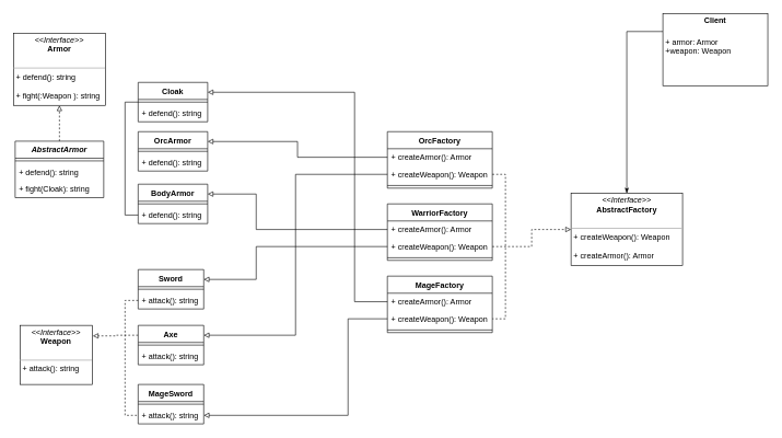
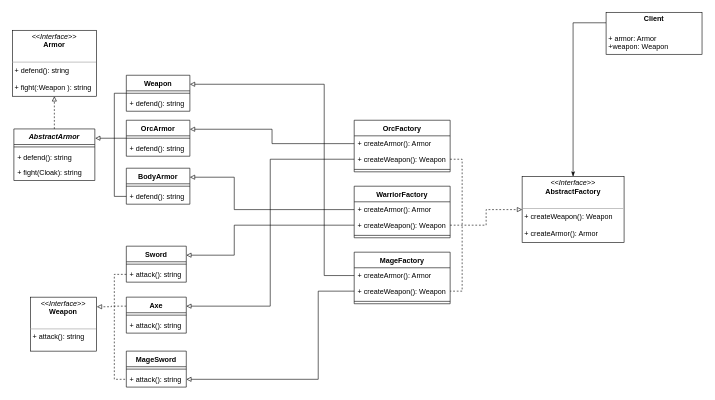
  <mxCell id="0" />
  <mxCell id="1" parent="0" />
  <mxCell id="2" style="edgeStyle=orthogonalEdgeStyle;rounded=0;orthogonalLoop=1;jettySize=auto;html=1;exitX=0;exitY=0.25;exitDx=0;exitDy=0;entryX=0.5;entryY=0;entryDx=0;entryDy=0;startArrow=none;startFill=0;endArrow=classicThin;endFill=1;" edge="1" parent="1" source="3" target="4"><mxGeometry relative="1" as="geometry" /></mxCell>
- <mxCell id="3" value="&lt;p style=&quot;margin: 0px ; margin-top: 4px ; text-align: center&quot;&gt;&lt;b&gt;Client&lt;/b&gt;&lt;/p&gt;&lt;p style=&quot;margin: 0px ; margin-top: 4px ; text-align: center&quot;&gt;&lt;b&gt;&lt;br&gt;&lt;/b&gt;&lt;/p&gt;&lt;p style=&quot;margin: 0px ; margin-left: 4px&quot;&gt;+ armor: Armor&lt;/p&gt;&lt;p style=&quot;margin: 0px ; margin-left: 4px&quot;&gt;+weapon: Weapon&lt;/p&gt;" style="verticalAlign=top;align=left;overflow=fill;fontSize=12;fontFamily=Helvetica;html=1;" vertex="1" parent="1"><mxGeometry x="1010" y="20" width="160" height="110" as="geometry" /></mxCell>
+ <mxCell id="3" value="&lt;p style=&quot;margin: 0px ; margin-top: 4px ; text-align: center&quot;&gt;&lt;b&gt;Client&lt;/b&gt;&lt;/p&gt;&lt;p style=&quot;margin: 0px ; margin-top: 4px ; text-align: center&quot;&gt;&lt;b&gt;&lt;br&gt;&lt;/b&gt;&lt;/p&gt;&lt;p style=&quot;margin: 0px ; margin-left: 4px&quot;&gt;+ armor: Armor&lt;/p&gt;&lt;p style=&quot;margin: 0px ; margin-left: 4px&quot;&gt;+weapon: Weapon&lt;/p&gt;" style="verticalAlign=top;align=left;overflow=fill;fontSize=12;fontFamily=Helvetica;html=1;" vertex="1" parent="1"><mxGeometry x="1010" y="20" width="160" height="70" as="geometry" /></mxCell>
  <mxCell id="4" value="&lt;p style=&quot;margin: 0px ; margin-top: 4px ; text-align: center&quot;&gt;&lt;i&gt;&amp;lt;&amp;lt;Interface&amp;gt;&amp;gt;&lt;/i&gt;&lt;br&gt;&lt;b&gt;AbstractFactory&lt;/b&gt;&lt;/p&gt;&lt;p style=&quot;margin: 0px ; margin-left: 4px&quot;&gt;&lt;br&gt;&lt;/p&gt;&lt;hr size=&quot;1&quot;&gt;&lt;p style=&quot;margin: 0px ; margin-left: 4px&quot;&gt;+ createWeapon(): Weapon&lt;/p&gt;&lt;p style=&quot;margin: 0px ; margin-left: 4px&quot;&gt;&lt;br&gt;&lt;/p&gt;&lt;p style=&quot;margin: 0px ; margin-left: 4px&quot;&gt;+ createArmor(): Armor&lt;/p&gt;" style="verticalAlign=top;align=left;overflow=fill;fontSize=12;fontFamily=Helvetica;html=1;" vertex="1" parent="1"><mxGeometry x="870" y="294" width="170" height="110" as="geometry" /></mxCell>
  <mxCell id="5" value="WarriorFactory" style="swimlane;fontStyle=1;align=center;verticalAlign=top;childLayout=stackLayout;horizontal=1;startSize=26;horizontalStack=0;resizeParent=1;resizeParentMax=0;resizeLast=0;collapsible=1;marginBottom=0;" vertex="1" parent="1"><mxGeometry x="590" y="310" width="160" height="86" as="geometry" /></mxCell>
  <mxCell id="6" value="+ createArmor(): Armor" style="text;strokeColor=none;fillColor=none;align=left;verticalAlign=top;spacingLeft=4;spacingRight=4;overflow=hidden;rotatable=0;points=[[0,0.5],[1,0.5]];portConstraint=eastwest;" vertex="1" parent="5"><mxGeometry y="26" width="160" height="26" as="geometry" /></mxCell>
  <mxCell id="7" value="+ createWeapon(): Weapon" style="text;strokeColor=none;fillColor=none;align=left;verticalAlign=top;spacingLeft=4;spacingRight=4;overflow=hidden;rotatable=0;points=[[0,0.5],[1,0.5]];portConstraint=eastwest;" vertex="1" parent="5"><mxGeometry y="52" width="160" height="26" as="geometry" /></mxCell>
  <mxCell id="8" value="" style="line;strokeWidth=1;fillColor=none;align=left;verticalAlign=middle;spacingTop=-1;spacingLeft=3;spacingRight=3;rotatable=0;labelPosition=right;points=[];portConstraint=eastwest;" vertex="1" parent="5"><mxGeometry y="78" width="160" height="8" as="geometry" /></mxCell>
  <mxCell id="9" value="OrcFactory" style="swimlane;fontStyle=1;align=center;verticalAlign=top;childLayout=stackLayout;horizontal=1;startSize=26;horizontalStack=0;resizeParent=1;resizeParentMax=0;resizeLast=0;collapsible=1;marginBottom=0;" vertex="1" parent="1"><mxGeometry x="590" y="200" width="160" height="86" as="geometry" /></mxCell>
  <mxCell id="10" value="+ createArmor(): Armor" style="text;strokeColor=none;fillColor=none;align=left;verticalAlign=top;spacingLeft=4;spacingRight=4;overflow=hidden;rotatable=0;points=[[0,0.5],[1,0.5]];portConstraint=eastwest;" vertex="1" parent="9"><mxGeometry y="26" width="160" height="26" as="geometry" /></mxCell>
  <mxCell id="11" value="+ createWeapon(): Weapon" style="text;strokeColor=none;fillColor=none;align=left;verticalAlign=top;spacingLeft=4;spacingRight=4;overflow=hidden;rotatable=0;points=[[0,0.5],[1,0.5]];portConstraint=eastwest;" vertex="1" parent="9"><mxGeometry y="52" width="160" height="26" as="geometry" /></mxCell>
  <mxCell id="12" value="" style="line;strokeWidth=1;fillColor=none;align=left;verticalAlign=middle;spacingTop=-1;spacingLeft=3;spacingRight=3;rotatable=0;labelPosition=right;points=[];portConstraint=eastwest;" vertex="1" parent="9"><mxGeometry y="78" width="160" height="8" as="geometry" /></mxCell>
  <mxCell id="13" value="MageFactory" style="swimlane;fontStyle=1;align=center;verticalAlign=top;childLayout=stackLayout;horizontal=1;startSize=26;horizontalStack=0;resizeParent=1;resizeParentMax=0;resizeLast=0;collapsible=1;marginBottom=0;" vertex="1" parent="1"><mxGeometry x="590" y="420" width="160" height="86" as="geometry" /></mxCell>
  <mxCell id="14" value="+ createArmor(): Armor" style="text;strokeColor=none;fillColor=none;align=left;verticalAlign=top;spacingLeft=4;spacingRight=4;overflow=hidden;rotatable=0;points=[[0,0.5],[1,0.5]];portConstraint=eastwest;" vertex="1" parent="13"><mxGeometry y="26" width="160" height="26" as="geometry" /></mxCell>
  <mxCell id="15" value="+ createWeapon(): Weapon" style="text;strokeColor=none;fillColor=none;align=left;verticalAlign=top;spacingLeft=4;spacingRight=4;overflow=hidden;rotatable=0;points=[[0,0.5],[1,0.5]];portConstraint=eastwest;" vertex="1" parent="13"><mxGeometry y="52" width="160" height="26" as="geometry" /></mxCell>
  <mxCell id="16" value="" style="line;strokeWidth=1;fillColor=none;align=left;verticalAlign=middle;spacingTop=-1;spacingLeft=3;spacingRight=3;rotatable=0;labelPosition=right;points=[];portConstraint=eastwest;" vertex="1" parent="13"><mxGeometry y="78" width="160" height="8" as="geometry" /></mxCell>
  <mxCell id="17" value="" style="group" vertex="1" connectable="0" parent="1"><mxGeometry x="20" y="50" width="296" height="290" as="geometry" /></mxCell>
  <mxCell id="18" value="&lt;p style=&quot;margin: 0px ; margin-top: 4px ; text-align: center&quot;&gt;&lt;i&gt;&amp;lt;&amp;lt;Interface&amp;gt;&amp;gt;&lt;/i&gt;&lt;br&gt;&lt;b&gt;Armor&lt;/b&gt;&lt;/p&gt;&lt;p style=&quot;margin: 0px ; margin-left: 4px&quot;&gt;&lt;br&gt;&lt;/p&gt;&lt;hr size=&quot;1&quot;&gt;&lt;p style=&quot;margin: 0px ; margin-left: 4px&quot;&gt;+ defend(): string&lt;/p&gt;&lt;p style=&quot;margin: 0px ; margin-left: 4px&quot;&gt;&lt;br&gt;&lt;/p&gt;&lt;p style=&quot;margin: 0px ; margin-left: 4px&quot;&gt;+ fight(:Weapon ): string&lt;/p&gt;" style="verticalAlign=top;align=left;overflow=fill;fontSize=12;fontFamily=Helvetica;html=1;direction=west;" vertex="1" parent="17"><mxGeometry width="140" height="110" as="geometry" /></mxCell>
  <mxCell id="19" style="edgeStyle=orthogonalEdgeStyle;rounded=0;orthogonalLoop=1;jettySize=auto;html=1;exitX=0.5;exitY=0;exitDx=0;exitDy=0;entryX=0.5;entryY=0;entryDx=0;entryDy=0;endArrow=block;endFill=0;dashed=1;" edge="1" parent="17" source="20" target="18"><mxGeometry relative="1" as="geometry" /></mxCell>
  <mxCell id="20" value="AbstractArmor" style="swimlane;fontStyle=3;align=center;verticalAlign=top;childLayout=stackLayout;horizontal=1;startSize=26;horizontalStack=0;resizeParent=1;resizeParentMax=0;resizeLast=0;collapsible=1;marginBottom=0;" vertex="1" parent="17"><mxGeometry x="2.5" y="164.5" width="135" height="86" as="geometry" /></mxCell>
  <mxCell id="21" value="" style="line;strokeWidth=1;fillColor=none;align=left;verticalAlign=middle;spacingTop=-1;spacingLeft=3;spacingRight=3;rotatable=0;labelPosition=right;points=[];portConstraint=eastwest;" vertex="1" parent="20"><mxGeometry y="26" width="135" height="8" as="geometry" /></mxCell>
  <mxCell id="22" value="+ defend(): string" style="text;strokeColor=none;fillColor=none;align=left;verticalAlign=top;spacingLeft=4;spacingRight=4;overflow=hidden;rotatable=0;points=[[0,0.5],[1,0.5]];portConstraint=eastwest;" vertex="1" parent="20"><mxGeometry y="34" width="135" height="26" as="geometry" /></mxCell>
  <mxCell id="23" value="+ fight(Cloak): string" style="text;strokeColor=none;fillColor=none;align=left;verticalAlign=top;spacingLeft=4;spacingRight=4;overflow=hidden;rotatable=0;points=[[0,0.5],[1,0.5]];portConstraint=eastwest;" vertex="1" parent="20"><mxGeometry y="60" width="135" height="26" as="geometry" /></mxCell>
  <mxCell id="24" value="BodyArmor" style="swimlane;fontStyle=1;align=center;verticalAlign=top;childLayout=stackLayout;horizontal=1;startSize=26;horizontalStack=0;resizeParent=1;resizeParentMax=0;resizeLast=0;collapsible=1;marginBottom=0;" vertex="1" parent="17"><mxGeometry x="190" y="230" width="106" height="60" as="geometry" /></mxCell>
  <mxCell id="25" value="" style="line;strokeWidth=1;fillColor=none;align=left;verticalAlign=middle;spacingTop=-1;spacingLeft=3;spacingRight=3;rotatable=0;labelPosition=right;points=[];portConstraint=eastwest;" vertex="1" parent="24"><mxGeometry y="26" width="106" height="8" as="geometry" /></mxCell>
  <mxCell id="26" value="+ defend(): string" style="text;strokeColor=none;fillColor=none;align=left;verticalAlign=top;spacingLeft=4;spacingRight=4;overflow=hidden;rotatable=0;points=[[0,0.5],[1,0.5]];portConstraint=eastwest;" vertex="1" parent="24"><mxGeometry y="34" width="106" height="26" as="geometry" /></mxCell>
+ <mxCell id="27" style="edgeStyle=orthogonalEdgeStyle;rounded=0;orthogonalLoop=1;jettySize=auto;html=1;exitX=0;exitY=0.5;exitDx=0;exitDy=0;entryX=1.004;entryY=0.18;entryDx=0;entryDy=0;entryPerimeter=0;endArrow=block;endFill=0;" edge="1" parent="17" source="28" target="20"><mxGeometry relative="1" as="geometry" /></mxCell>
  <mxCell id="28" value="OrcArmor" style="swimlane;fontStyle=1;align=center;verticalAlign=top;childLayout=stackLayout;horizontal=1;startSize=26;horizontalStack=0;resizeParent=1;resizeParentMax=0;resizeLast=0;collapsible=1;marginBottom=0;" vertex="1" parent="17"><mxGeometry x="190" y="150" width="106" height="60" as="geometry" /></mxCell>
  <mxCell id="29" value="" style="line;strokeWidth=1;fillColor=none;align=left;verticalAlign=middle;spacingTop=-1;spacingLeft=3;spacingRight=3;rotatable=0;labelPosition=right;points=[];portConstraint=eastwest;" vertex="1" parent="28"><mxGeometry y="26" width="106" height="8" as="geometry" /></mxCell>
  <mxCell id="30" value="+ defend(): string" style="text;strokeColor=none;fillColor=none;align=left;verticalAlign=top;spacingLeft=4;spacingRight=4;overflow=hidden;rotatable=0;points=[[0,0.5],[1,0.5]];portConstraint=eastwest;" vertex="1" parent="28"><mxGeometry y="34" width="106" height="26" as="geometry" /></mxCell>
  <mxCell id="31" style="edgeStyle=orthogonalEdgeStyle;rounded=0;orthogonalLoop=1;jettySize=auto;html=1;exitX=0;exitY=0.5;exitDx=0;exitDy=0;entryX=0;entryY=0.5;entryDx=0;entryDy=0;endArrow=none;endFill=0;" edge="1" parent="17" source="32" target="26"><mxGeometry relative="1" as="geometry" /></mxCell>
- <mxCell id="32" value="Cloak" style="swimlane;fontStyle=1;align=center;verticalAlign=top;childLayout=stackLayout;horizontal=1;startSize=26;horizontalStack=0;resizeParent=1;resizeParentMax=0;resizeLast=0;collapsible=1;marginBottom=0;" vertex="1" parent="17"><mxGeometry x="190" y="75" width="106" height="60" as="geometry" /></mxCell>
+ <mxCell id="32" value="Weapon" style="swimlane;fontStyle=1;align=center;verticalAlign=top;childLayout=stackLayout;horizontal=1;startSize=26;horizontalStack=0;resizeParent=1;resizeParentMax=0;resizeLast=0;collapsible=1;marginBottom=0;" vertex="1" parent="17"><mxGeometry x="190" y="75" width="106" height="60" as="geometry" /></mxCell>
  <mxCell id="33" value="" style="line;strokeWidth=1;fillColor=none;align=left;verticalAlign=middle;spacingTop=-1;spacingLeft=3;spacingRight=3;rotatable=0;labelPosition=right;points=[];portConstraint=eastwest;" vertex="1" parent="32"><mxGeometry y="26" width="106" height="8" as="geometry" /></mxCell>
  <mxCell id="34" value="+ defend(): string" style="text;strokeColor=none;fillColor=none;align=left;verticalAlign=top;spacingLeft=4;spacingRight=4;overflow=hidden;rotatable=0;points=[[0,0.5],[1,0.5]];portConstraint=eastwest;" vertex="1" parent="32"><mxGeometry y="34" width="106" height="26" as="geometry" /></mxCell>
  <mxCell id="35" value="" style="group" vertex="1" connectable="0" parent="1"><mxGeometry x="30" y="410" width="280" height="235" as="geometry" /></mxCell>
- <mxCell id="36" value="&lt;p style=&quot;margin: 0px ; margin-top: 4px ; text-align: center&quot;&gt;&lt;i&gt;&amp;lt;&amp;lt;Interface&amp;gt;&amp;gt;&lt;/i&gt;&lt;br&gt;&lt;b&gt;Weapon&lt;/b&gt;&lt;/p&gt;&lt;p style=&quot;margin: 0px ; margin-left: 4px&quot;&gt;&lt;br&gt;&lt;/p&gt;&lt;hr size=&quot;1&quot;&gt;&lt;p style=&quot;margin: 0px ; margin-left: 4px&quot;&gt;+ attack(): string&lt;/p&gt;" style="verticalAlign=top;align=left;overflow=fill;fontSize=12;fontFamily=Helvetica;html=1;" vertex="1" parent="35"><mxGeometry y="85" width="110" height="90" as="geometry" /></mxCell>
+ <mxCell id="36" value="&lt;p style=&quot;margin: 0px ; margin-top: 4px ; text-align: center&quot;&gt;&lt;i&gt;&amp;lt;&amp;lt;Interface&amp;gt;&amp;gt;&lt;/i&gt;&lt;br&gt;&lt;b&gt;Weapon&lt;/b&gt;&lt;/p&gt;&lt;p style=&quot;margin: 0px ; margin-left: 4px&quot;&gt;&lt;br&gt;&lt;/p&gt;&lt;hr size=&quot;1&quot;&gt;&lt;p style=&quot;margin: 0px ; margin-left: 4px&quot;&gt;+ attack(): string&lt;/p&gt;" style="verticalAlign=top;align=left;overflow=fill;fontSize=12;fontFamily=Helvetica;html=1;" vertex="1" parent="35"><mxGeometry x="20" y="85" width="110" height="90" as="geometry" /></mxCell>
  <mxCell id="37" style="edgeStyle=orthogonalEdgeStyle;rounded=0;orthogonalLoop=1;jettySize=auto;html=1;exitX=0;exitY=0.25;exitDx=0;exitDy=0;entryX=1.008;entryY=0.178;entryDx=0;entryDy=0;entryPerimeter=0;dashed=1;endArrow=block;endFill=0;" edge="1" parent="35" source="38" target="36"><mxGeometry relative="1" as="geometry" /></mxCell>
  <mxCell id="38" value="Axe" style="swimlane;fontStyle=1;align=center;verticalAlign=top;childLayout=stackLayout;horizontal=1;startSize=26;horizontalStack=0;resizeParent=1;resizeParentMax=0;resizeLast=0;collapsible=1;marginBottom=0;" vertex="1" parent="35"><mxGeometry x="180" y="85" width="100" height="60" as="geometry" /></mxCell>
  <mxCell id="39" value="" style="line;strokeWidth=1;fillColor=none;align=left;verticalAlign=middle;spacingTop=-1;spacingLeft=3;spacingRight=3;rotatable=0;labelPosition=right;points=[];portConstraint=eastwest;" vertex="1" parent="38"><mxGeometry y="26" width="100" height="8" as="geometry" /></mxCell>
  <mxCell id="40" value="+ attack(): string" style="text;strokeColor=none;fillColor=none;align=left;verticalAlign=top;spacingLeft=4;spacingRight=4;overflow=hidden;rotatable=0;points=[[0,0.5],[1,0.5]];portConstraint=eastwest;" vertex="1" parent="38"><mxGeometry y="34" width="100" height="26" as="geometry" /></mxCell>
  <mxCell id="41" value="Sword" style="swimlane;fontStyle=1;align=center;verticalAlign=top;childLayout=stackLayout;horizontal=1;startSize=26;horizontalStack=0;resizeParent=1;resizeParentMax=0;resizeLast=0;collapsible=1;marginBottom=0;" vertex="1" parent="35"><mxGeometry x="180" width="100" height="60" as="geometry" /></mxCell>
  <mxCell id="42" value="" style="line;strokeWidth=1;fillColor=none;align=left;verticalAlign=middle;spacingTop=-1;spacingLeft=3;spacingRight=3;rotatable=0;labelPosition=right;points=[];portConstraint=eastwest;" vertex="1" parent="41"><mxGeometry y="26" width="100" height="8" as="geometry" /></mxCell>
  <mxCell id="43" value="+ attack(): string" style="text;strokeColor=none;fillColor=none;align=left;verticalAlign=top;spacingLeft=4;spacingRight=4;overflow=hidden;rotatable=0;points=[[0,0.5],[1,0.5]];portConstraint=eastwest;" vertex="1" parent="41"><mxGeometry y="34" width="100" height="26" as="geometry" /></mxCell>
  <mxCell id="44" value="MageSword" style="swimlane;fontStyle=1;align=center;verticalAlign=top;childLayout=stackLayout;horizontal=1;startSize=26;horizontalStack=0;resizeParent=1;resizeParentMax=0;resizeLast=0;collapsible=1;marginBottom=0;" vertex="1" parent="35"><mxGeometry x="180" y="175" width="100" height="60" as="geometry" /></mxCell>
  <mxCell id="45" value="" style="line;strokeWidth=1;fillColor=none;align=left;verticalAlign=middle;spacingTop=-1;spacingLeft=3;spacingRight=3;rotatable=0;labelPosition=right;points=[];portConstraint=eastwest;" vertex="1" parent="44"><mxGeometry y="26" width="100" height="8" as="geometry" /></mxCell>
  <mxCell id="46" value="+ attack(): string" style="text;strokeColor=none;fillColor=none;align=left;verticalAlign=top;spacingLeft=4;spacingRight=4;overflow=hidden;rotatable=0;points=[[0,0.5],[1,0.5]];portConstraint=eastwest;" vertex="1" parent="44"><mxGeometry y="34" width="100" height="26" as="geometry" /></mxCell>
  <mxCell id="47" style="edgeStyle=orthogonalEdgeStyle;rounded=0;orthogonalLoop=1;jettySize=auto;html=1;exitX=0;exitY=0.5;exitDx=0;exitDy=0;entryX=0;entryY=0.5;entryDx=0;entryDy=0;endArrow=none;endFill=0;dashed=1;" edge="1" parent="35" source="43" target="46"><mxGeometry relative="1" as="geometry" /></mxCell>
  <mxCell id="48" style="edgeStyle=orthogonalEdgeStyle;rounded=0;orthogonalLoop=1;jettySize=auto;html=1;exitX=1;exitY=0.5;exitDx=0;exitDy=0;entryX=1;entryY=0.5;entryDx=0;entryDy=0;startArrow=none;startFill=0;endArrow=none;endFill=0;dashed=1;" edge="1" parent="1" source="11" target="15"><mxGeometry relative="1" as="geometry" /></mxCell>
  <mxCell id="49" style="edgeStyle=orthogonalEdgeStyle;rounded=0;orthogonalLoop=1;jettySize=auto;html=1;exitX=1;exitY=0.5;exitDx=0;exitDy=0;entryX=0;entryY=0.5;entryDx=0;entryDy=0;dashed=1;startArrow=none;startFill=0;endArrow=block;endFill=0;" edge="1" parent="1" source="7" target="4"><mxGeometry relative="1" as="geometry" /></mxCell>
  <mxCell id="50" style="edgeStyle=orthogonalEdgeStyle;rounded=0;orthogonalLoop=1;jettySize=auto;html=1;exitX=0;exitY=0.5;exitDx=0;exitDy=0;entryX=1;entryY=0.25;entryDx=0;entryDy=0;startArrow=none;startFill=0;endArrow=block;endFill=0;" edge="1" parent="1" source="6" target="24"><mxGeometry relative="1" as="geometry"><Array as="points"><mxPoint x="390" y="349" /><mxPoint x="390" y="295" /></Array></mxGeometry></mxCell>
  <mxCell id="51" style="edgeStyle=orthogonalEdgeStyle;rounded=0;orthogonalLoop=1;jettySize=auto;html=1;exitX=0;exitY=0.5;exitDx=0;exitDy=0;entryX=1;entryY=0.25;entryDx=0;entryDy=0;startArrow=none;startFill=0;endArrow=block;endFill=0;" edge="1" parent="1" source="7" target="41"><mxGeometry relative="1" as="geometry"><Array as="points"><mxPoint x="390" y="375" /><mxPoint x="390" y="425" /></Array></mxGeometry></mxCell>
  <mxCell id="52" style="edgeStyle=orthogonalEdgeStyle;rounded=0;orthogonalLoop=1;jettySize=auto;html=1;exitX=0;exitY=0.5;exitDx=0;exitDy=0;entryX=1;entryY=0.25;entryDx=0;entryDy=0;startArrow=none;startFill=0;endArrow=block;endFill=0;" edge="1" parent="1" source="10" target="28"><mxGeometry relative="1" as="geometry" /></mxCell>
  <mxCell id="53" style="edgeStyle=orthogonalEdgeStyle;rounded=0;orthogonalLoop=1;jettySize=auto;html=1;exitX=0;exitY=0.5;exitDx=0;exitDy=0;entryX=1;entryY=0.25;entryDx=0;entryDy=0;startArrow=none;startFill=0;endArrow=block;endFill=0;" edge="1" parent="1" source="11" target="38"><mxGeometry relative="1" as="geometry" /></mxCell>
  <mxCell id="54" style="edgeStyle=orthogonalEdgeStyle;rounded=0;orthogonalLoop=1;jettySize=auto;html=1;exitX=0;exitY=0.5;exitDx=0;exitDy=0;entryX=1;entryY=0.5;entryDx=0;entryDy=0;startArrow=none;startFill=0;endArrow=block;endFill=0;" edge="1" parent="1" source="15" target="46"><mxGeometry relative="1" as="geometry"><Array as="points"><mxPoint x="530" y="485" /><mxPoint x="530" y="632" /></Array></mxGeometry></mxCell>
  <mxCell id="55" style="edgeStyle=orthogonalEdgeStyle;rounded=0;orthogonalLoop=1;jettySize=auto;html=1;exitX=0;exitY=0.5;exitDx=0;exitDy=0;entryX=1;entryY=0.25;entryDx=0;entryDy=0;startArrow=none;startFill=0;endArrow=block;endFill=0;" edge="1" parent="1" source="14" target="32"><mxGeometry relative="1" as="geometry"><Array as="points"><mxPoint x="540" y="459" /><mxPoint x="540" y="140" /></Array></mxGeometry></mxCell>
